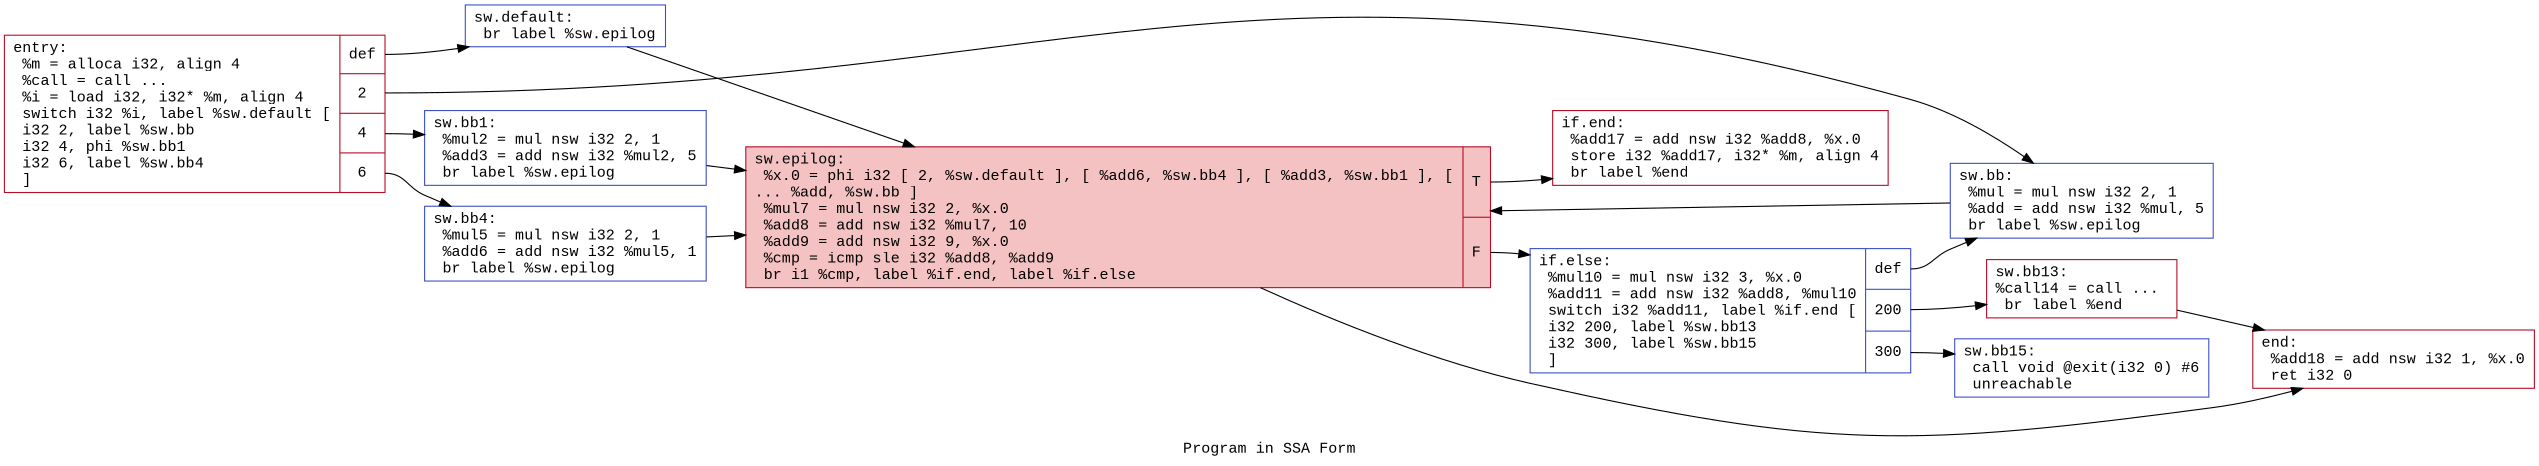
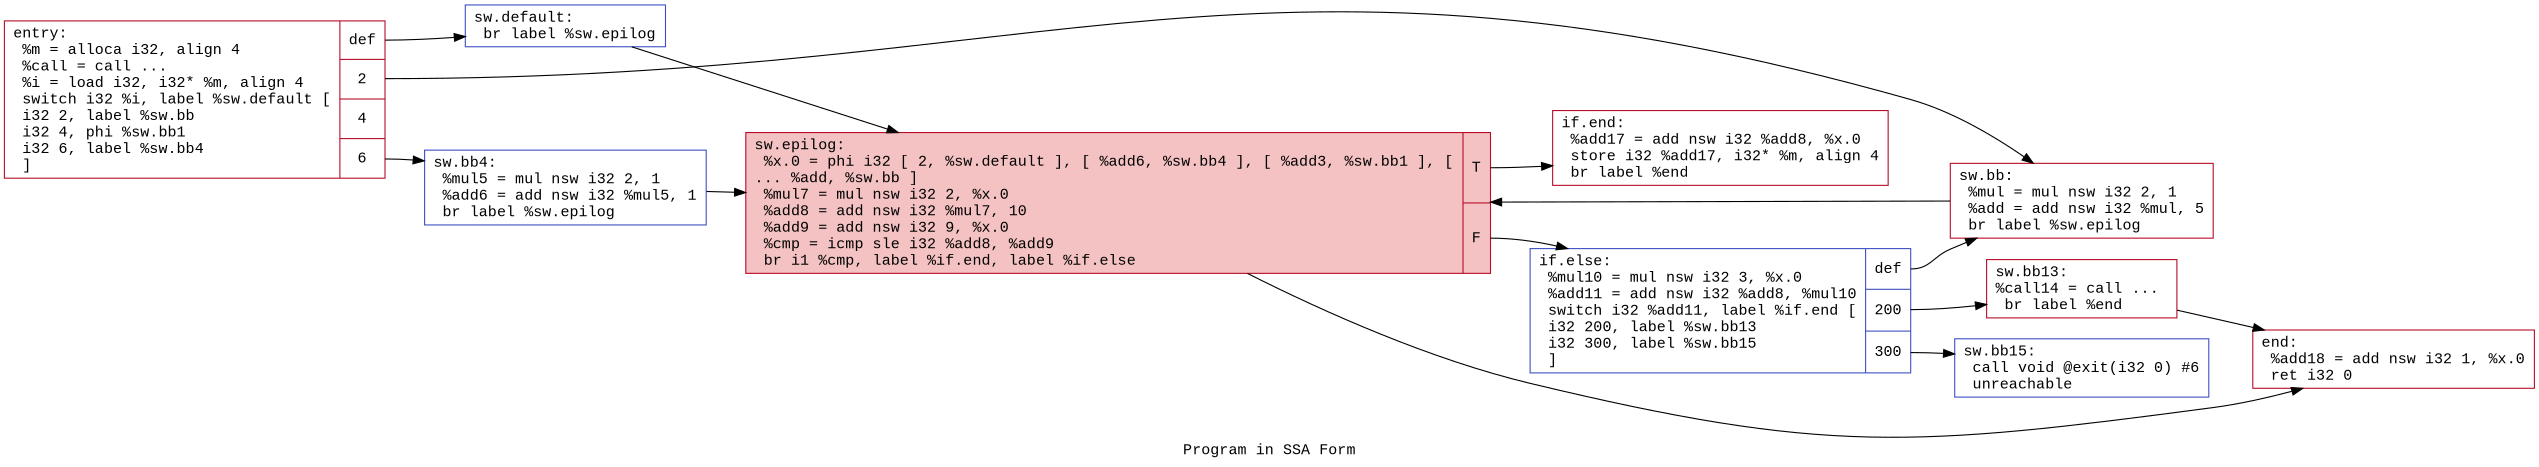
  digraph {
    fontname="Liberation Mono"
    label="Program in SSA Form"
    rankdir=LR
    node [color="#3d50c3ff" fillcolor="#d24b4070" fontname="Liberation Mono" shape=record]
    edge [fontname="Liberation Mono"]
    n1 [color="#b70d28ff" fillcolor="#b70d2870" label="{entry:\l  %m = alloca i32, align 4\l  %call = call ...\l  %i = load i32, i32* %m, align 4\l  switch i32 %i, label %sw.default [\l    i32 2, label %sw.bb\l    i32 4, phi %sw.bb1\l    i32 6, label %sw.bb4\l  ]\l|{<s0>def|<s1>2|<s2>4|<s3>6}}"]
    n2 [label="{sw.default:                                       \l  br label %sw.epilog\l}"]
-   n3 [label="{sw.bb:                                            \l  %mul = mul nsw i32 2, 1\l  %add = add nsw i32 %mul, 5\l  br label %sw.epilog\l}"]
-   n4 [label="{sw.bb1:                                           \l  %mul2 = mul nsw i32 2, 1\l  %add3 = add nsw i32 %mul2, 5\l  br label %sw.epilog\l}"]
+   n3 [color="#b70d28ff" label="{sw.bb:                                            \l  %mul = mul nsw i32 2, 1\l  %add = add nsw i32 %mul, 5\l  br label %sw.epilog\l}"]
    n5 [label="{sw.bb4:                                           \l  %mul5 = mul nsw i32 2, 1\l  %add6 = add nsw i32 %mul5, 1\l  br label %sw.epilog\l}"]
    n6 [color="#b70d28ff" fillcolor="#f4c2c2" label="{sw.epilog:                                        \l  %x.0 = phi i32 [ 2, %sw.default ], [ %add6, %sw.bb4 ], [ %add3, %sw.bb1 ], [\l... %add, %sw.bb ]\l  %mul7 = mul nsw i32 2, %x.0\l  %add8 = add nsw i32 %mul7, 10\l  %add9 = add nsw i32 9, %x.0\l  %cmp = icmp sle i32 %add8, %add9\l  br i1 %cmp, label %if.end, label %if.else\l|{<s0>T|<s1>F}}" style=filled]
    n7 [color="#b70d28ff" fillcolor="#be242e70" label="{if.end:                                           \l  %add17 = add nsw i32 %add8, %x.0\l  store i32 %add17, i32* %m, align 4\l  br label %end\l}"]
    n8 [fillcolor="#c5333470" label="{if.else:                                          \l  %mul10 = mul nsw i32 3, %x.0\l  %add11 = add nsw i32 %add8, %mul10\l  switch i32 %add11, label %if.end [\l    i32 200, label %sw.bb13\l    i32 300, label %sw.bb15\l  ]\l|{<s0>def|<s1>200|<s2>300}}"]
    n9 [color="#b70d28ff" fillcolor="#b70d2870" label="{end:                                              \l  %add18 = add nsw i32 1, %x.0\l  ret i32 0\l}"]
    n10 [color="#b70d28ff" label="{sw.bb13: \l%call14 = call ... \l  br label %end\l}"]
    n11 [fillcolor="#6282ea70" label="{sw.bb15:                                          \l  call void @exit(i32 0) #6\l  unreachable\l}"]
    n1 -> n2 [tailport=s0]
    n1 -> n3 [tailport=s1]
-   n1 -> n4 [tailport=s2]
    n1 -> n5 [tailport=s3]
    n2 -> n6
    n3 -> n6
-   n4 -> n6
    n5 -> n6
    n6 -> n7 [tailport=s0]
    n6 -> n8 [tailport=s1]
    n6 -> n9
    n8 -> n3 [tailport=s0]
    n8 -> n10 [tailport=s1]
    n8 -> n11 [tailport=s2]
    n10 -> n9
  }
